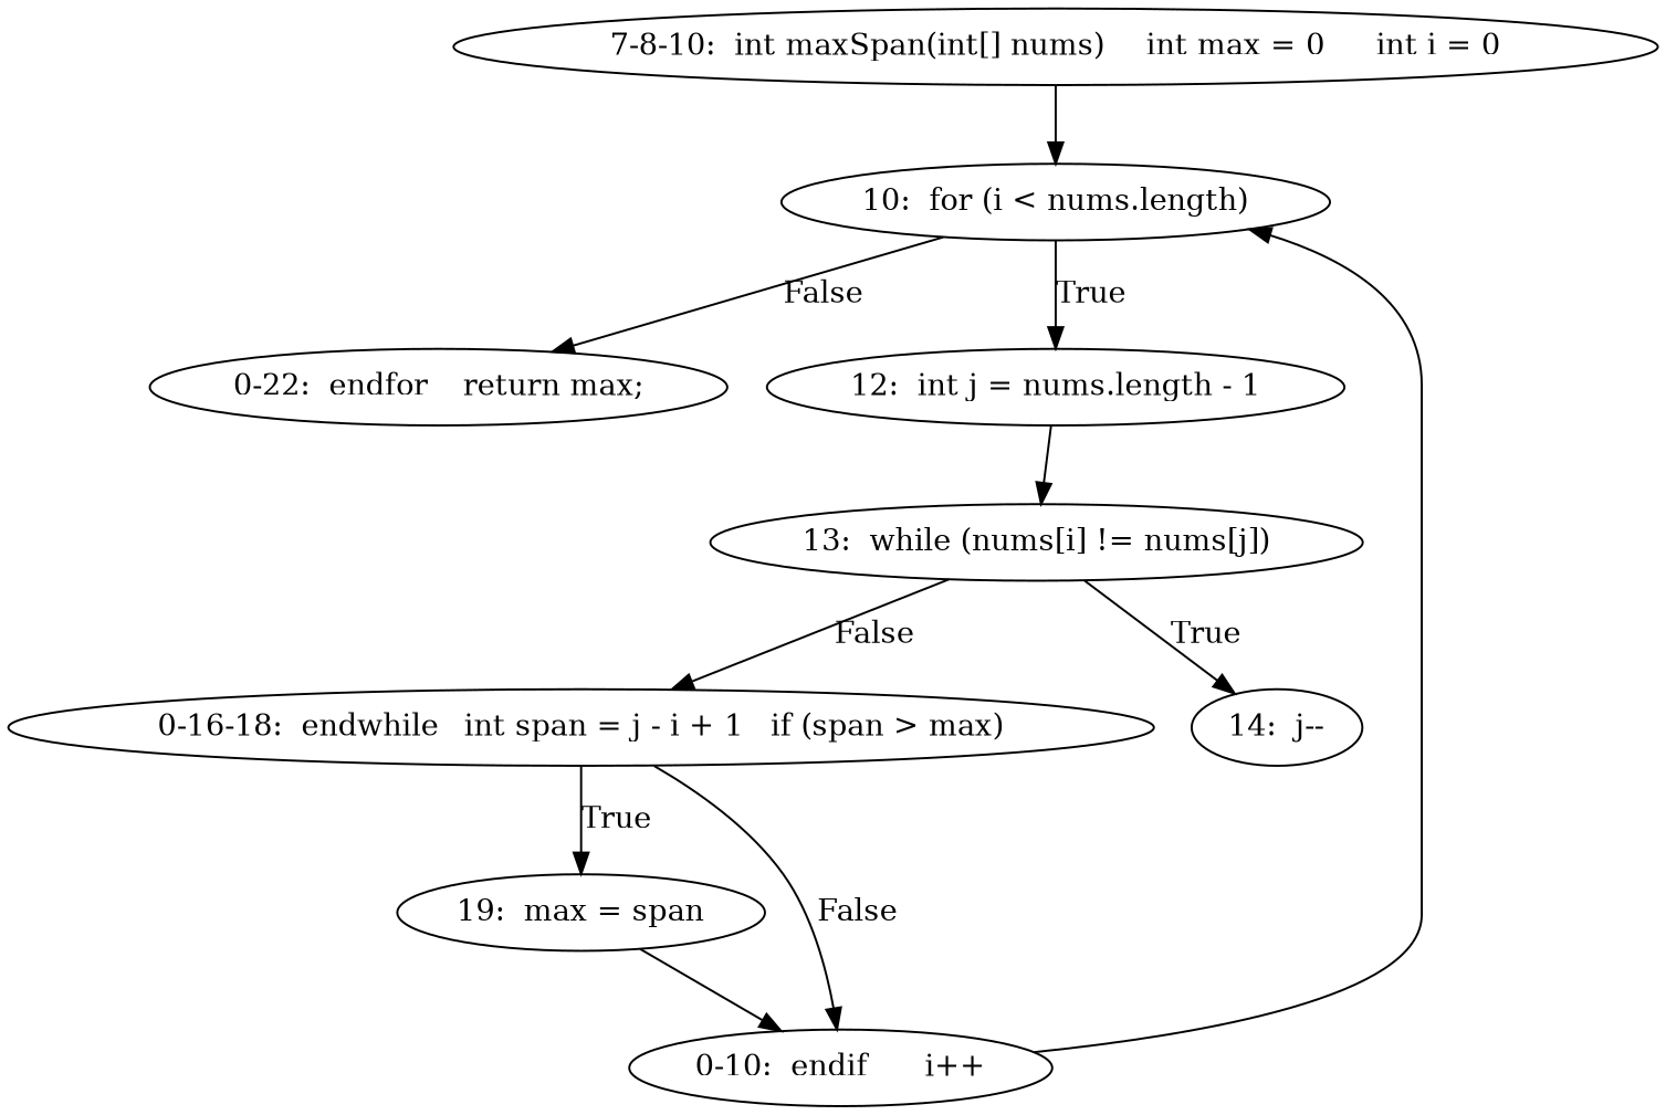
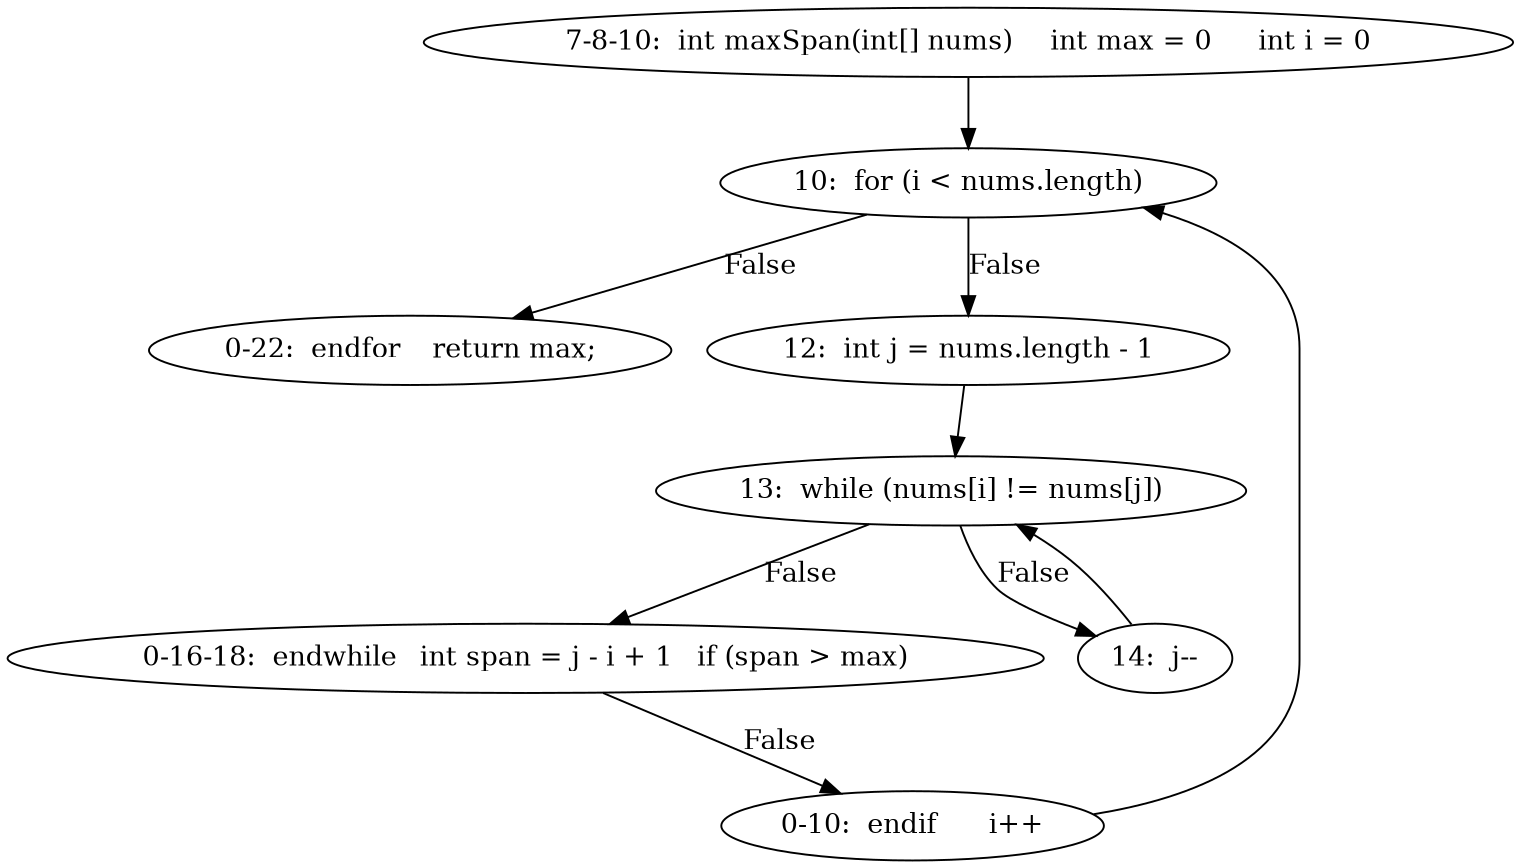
  digraph {
    n1 [label="7-8-10:  int maxSpan(int[] nums)	int max = 0	int i = 0"]
    n2 [label="10:  for (i < nums.length)"]
    n3 [label="0-22:  endfor	return max;"]
    n4 [label="12:  int j = nums.length - 1"]
    n5 [label="13:  while (nums[i] != nums[j])"]
    n6 [label="0-16-18:  endwhile	int span = j - i + 1	if (span > max)"]
    n7 [label="14:  j--"]
-   n8 [label="19:  max = span"]
    n9 [label="0-10:  endif	i++"]
    n1 -> n2
    n2 -> n3 [label=False]
-   n2 -> n4 [label=True]
+   n2 -> n4 [label=False]
    n4 -> n5
    n5 -> n6 [label=False]
-   n5 -> n7 [label=True]
-   n6 -> n8 [label=True]
+   n5 -> n7 [label=False]
    n6 -> n9 [label=False]
-   n8 -> n9
+   n7 -> n5
    n9 -> n2
  }
